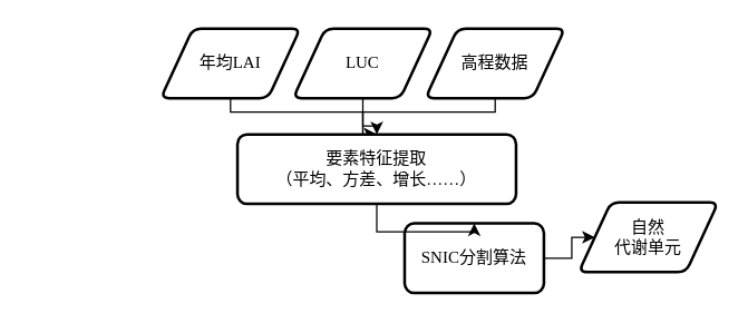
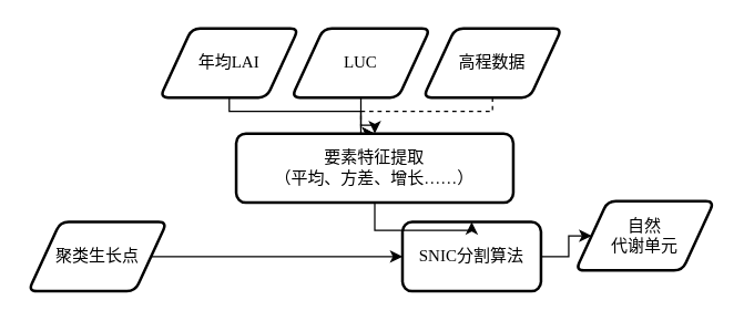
  <mxCell id="0" />
  <mxCell id="1" parent="0" />
  <mxCell id="2" value="" style="edgeStyle=orthogonalEdgeStyle;rounded=0;orthogonalLoop=1;jettySize=auto;html=1;fontFamily=仿宋;" edge="1" parent="1" source="3" target="14"><mxGeometry relative="1" as="geometry" /></mxCell>
  <mxCell id="3" value="LUC" style="shape=parallelogram;html=1;strokeWidth=2;perimeter=parallelogramPerimeter;whiteSpace=wrap;rounded=1;arcSize=12;size=0.23;fontFamily=仿宋;fontSource=https%3A%2F%2Ffonts.googleapis.com%2Fcss%3Ffamily%3D%25E4%25BB%25BF%25E5%25AE%258B;" vertex="1" parent="1"><mxGeometry x="210" y="20" width="100" height="50" as="geometry" /></mxCell>
  <mxCell id="4" style="edgeStyle=orthogonalEdgeStyle;rounded=0;orthogonalLoop=1;jettySize=auto;html=1;entryX=0.5;entryY=0;entryDx=0;entryDy=0;fontFamily=仿宋;exitX=0.5;exitY=1;exitDx=0;exitDy=0;" edge="1" parent="1" source="5" target="14"><mxGeometry relative="1" as="geometry"><Array as="points"><mxPoint x="165" y="80" /><mxPoint x="260" y="80" /></Array></mxGeometry></mxCell>
  <mxCell id="5" value="&lt;font data-font-src=&quot;https://fonts.googleapis.com/css?family=%E9%87%91%E6%A2%85%E5%8B%98%E6%B5%81%E7%AB%8B%E4%BD%93%E7%95%99%E5%BD%B1&quot;&gt;年均LAI&lt;/font&gt;" style="shape=parallelogram;html=1;strokeWidth=2;perimeter=parallelogramPerimeter;whiteSpace=wrap;rounded=1;arcSize=12;size=0.23;fontFamily=仿宋;fontSource=https%3A%2F%2Ffonts.googleapis.com%2Fcss%3Ffamily%3D%25E4%25BB%25BF%25E5%25AE%258B;" vertex="1" parent="1"><mxGeometry x="115" y="20" width="100" height="50" as="geometry" /></mxCell>
- <mxCell id="6" style="edgeStyle=orthogonalEdgeStyle;rounded=0;orthogonalLoop=1;jettySize=auto;html=1;entryX=0.5;entryY=0;entryDx=0;entryDy=0;fontFamily=仿宋;" edge="1" parent="1" source="7" target="14"><mxGeometry relative="1" as="geometry"><Array as="points"><mxPoint x="355" y="80" /><mxPoint x="260" y="80" /></Array></mxGeometry></mxCell>
+ <mxCell id="6" style="edgeStyle=orthogonalEdgeStyle;rounded=0;orthogonalLoop=1;jettySize=auto;html=1;entryX=0.5;entryY=0;entryDx=0;entryDy=0;fontFamily=仿宋;dashed=1;" edge="1" parent="1" source="7" target="14"><mxGeometry relative="1" as="geometry"><Array as="points"><mxPoint x="355" y="80" /><mxPoint x="260" y="80" /></Array></mxGeometry></mxCell>
  <mxCell id="7" value="高程数据" style="shape=parallelogram;html=1;strokeWidth=2;perimeter=parallelogramPerimeter;whiteSpace=wrap;rounded=1;arcSize=12;size=0.23;fontFamily=仿宋;fontSource=https%3A%2F%2Ffonts.googleapis.com%2Fcss%3Ffamily%3D%25E4%25BB%25BF%25E5%25AE%258B;" vertex="1" parent="1"><mxGeometry x="305" y="20" width="100" height="50" as="geometry" /></mxCell>
  <mxCell id="8" style="edgeStyle=orthogonalEdgeStyle;rounded=0;orthogonalLoop=1;jettySize=auto;html=1;entryX=0;entryY=0.5;entryDx=0;entryDy=0;fontFamily=仿宋;" edge="1" parent="1" source="9" target="12"><mxGeometry relative="1" as="geometry" /></mxCell>
  <mxCell id="9" value="SNIC分割算法" style="rounded=1;whiteSpace=wrap;html=1;absoluteArcSize=1;arcSize=14;strokeWidth=2;fontFamily=仿宋;" vertex="1" parent="1"><mxGeometry x="290" y="160" width="100" height="50" as="geometry" /></mxCell>
+ <mxCell id="10" style="edgeStyle=orthogonalEdgeStyle;rounded=0;orthogonalLoop=1;jettySize=auto;html=1;entryX=0;entryY=0.5;entryDx=0;entryDy=0;fontFamily=仿宋;" edge="1" parent="1" source="11" target="9"><mxGeometry relative="1" as="geometry" /></mxCell>
+ <mxCell id="11" value="聚类生长点" style="shape=parallelogram;html=1;strokeWidth=2;perimeter=parallelogramPerimeter;whiteSpace=wrap;rounded=1;arcSize=12;size=0.23;fontFamily=仿宋;fontSource=https%3A%2F%2Ffonts.googleapis.com%2Fcss%3Ffamily%3D%25E4%25BB%25BF%25E5%25AE%258B;" vertex="1" parent="1"><mxGeometry x="20" y="160" width="100" height="50" as="geometry" /></mxCell>
  <mxCell id="12" value="自然&lt;br&gt;代谢单元" style="shape=parallelogram;html=1;strokeWidth=2;perimeter=parallelogramPerimeter;whiteSpace=wrap;rounded=1;arcSize=12;size=0.23;fontFamily=仿宋;fontSource=https%3A%2F%2Ffonts.googleapis.com%2Fcss%3Ffamily%3D%25E4%25BB%25BF%25E5%25AE%258B;" vertex="1" parent="1"><mxGeometry x="415" y="145" width="100" height="50" as="geometry" /></mxCell>
  <mxCell id="13" value="" style="edgeStyle=orthogonalEdgeStyle;rounded=0;orthogonalLoop=1;jettySize=auto;html=1;fontFamily=仿宋;" edge="1" parent="1" source="14" target="9"><mxGeometry relative="1" as="geometry" /></mxCell>
  <mxCell id="14" value="要素特征提取&lt;br&gt;（平均、方差、增长……）" style="rounded=1;whiteSpace=wrap;html=1;absoluteArcSize=1;arcSize=14;strokeWidth=2;fontFamily=仿宋;" vertex="1" parent="1"><mxGeometry x="170" y="96" width="200" height="50" as="geometry" /></mxCell>
